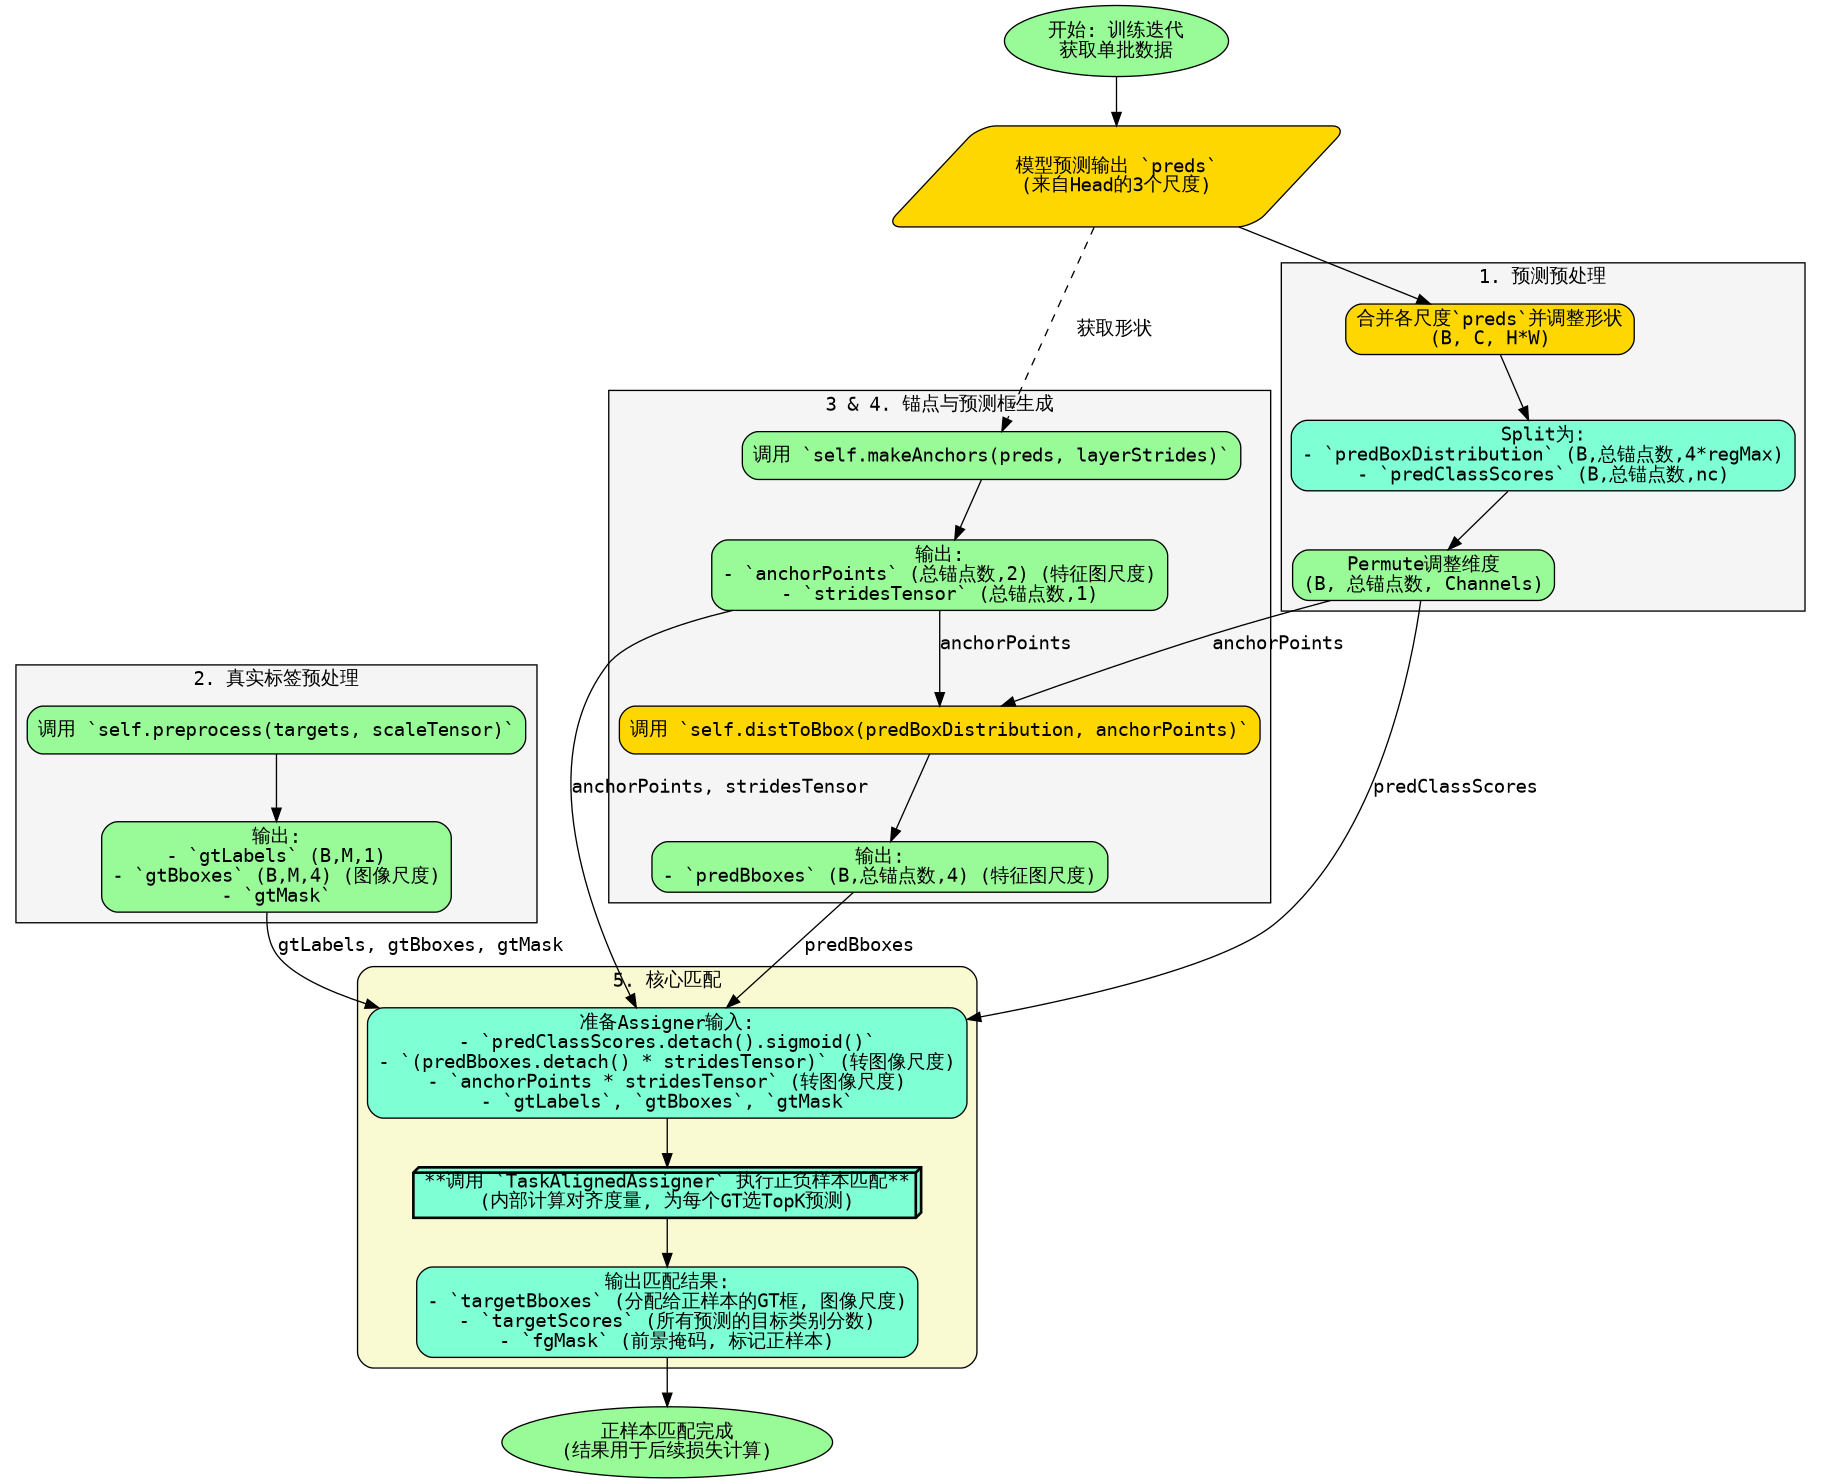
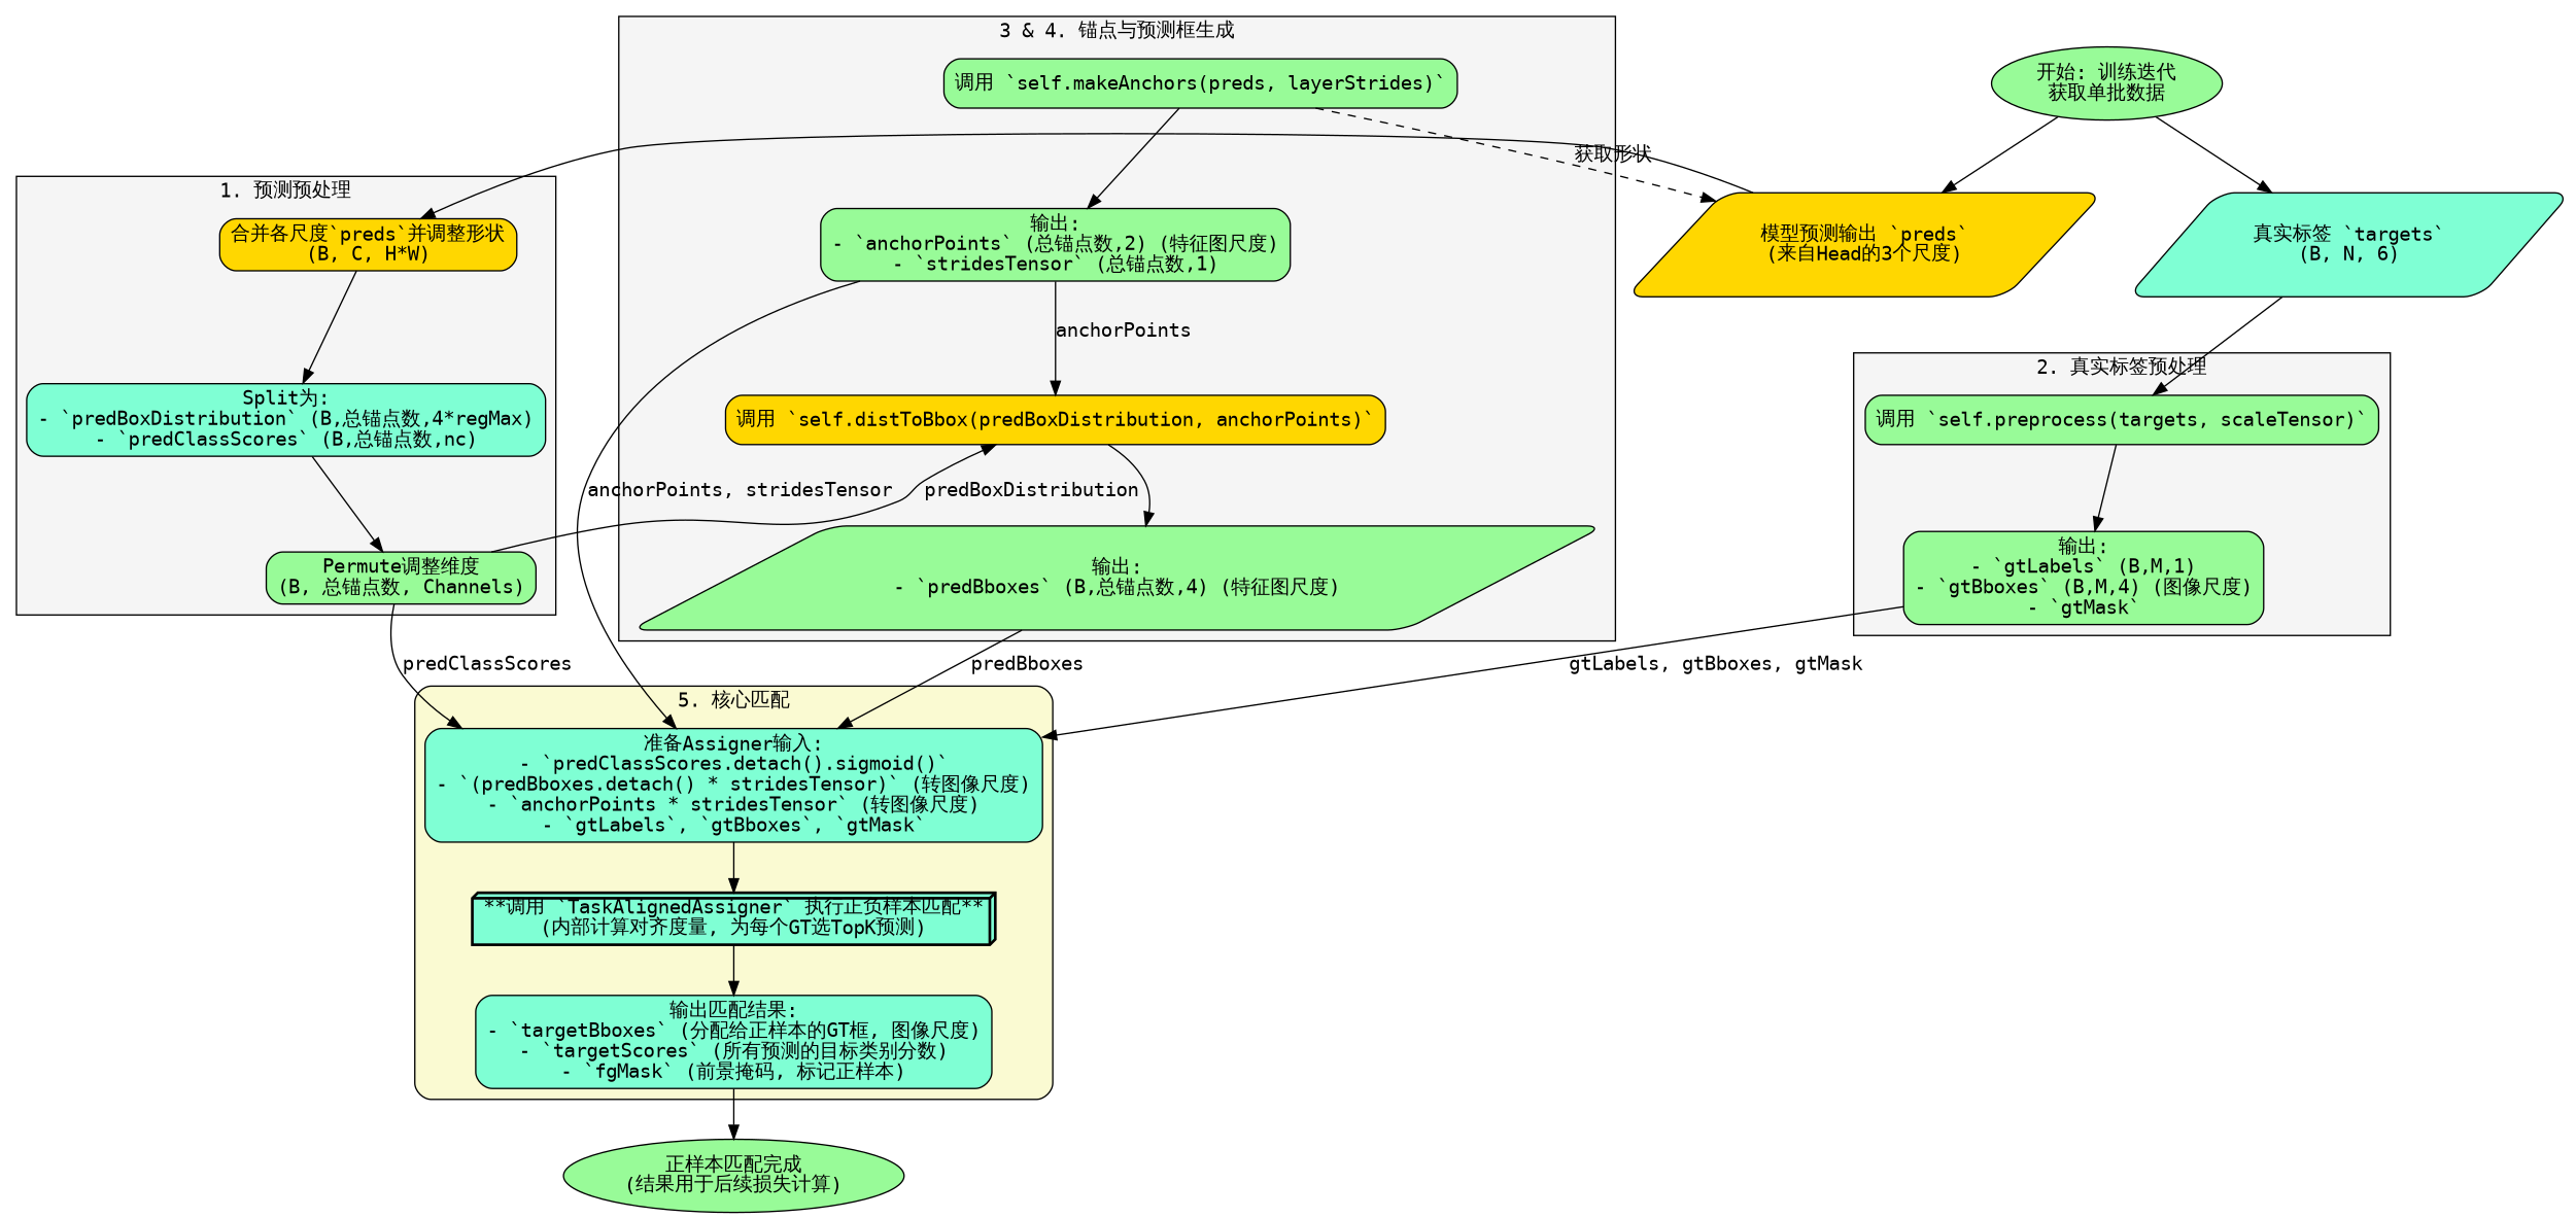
  digraph {
    fontname="DejaVu Sans Mono"
    rankdir=TD
    node [fillcolor=palegreen fontname="DejaVu Sans Mono" shape=box style="rounded,filled"]
    edge [fontname="DejaVu Sans Mono"]
    n1 [fillcolor=gold label="合并各尺度`preds`并调整形状\n(B, C, H*W)"]
    n2 [fillcolor=aquamarine label="Split为:\n- `predBoxDistribution` (B,总锚点数,4*regMax)\n- `predClassScores` (B,总锚点数,nc)"]
    n3 [label="Permute调整维度\n(B, 总锚点数, Channels)"]
    n4 [label="调用 `self.preprocess(targets, scaleTensor)`"]
    n5 [label="输出:\n- `gtLabels` (B,M,1)\n- `gtBboxes` (B,M,4) (图像尺度)\n- `gtMask`"]
    n6 [label="调用 `self.makeAnchors(preds, layerStrides)`"]
    n7 [label="输出:\n- `anchorPoints` (总锚点数,2) (特征图尺度)\n- `stridesTensor` (总锚点数,1)"]
    n8 [fillcolor=gold label="调用 `self.distToBbox(predBoxDistribution, anchorPoints)`"]
-   n9 [label="输出:\n- `predBboxes` (B,总锚点数,4) (特征图尺度)"]
+   n9 [label="输出:\n- `predBboxes` (B,总锚点数,4) (特征图尺度)" shape=parallelogram]
    n10 [fillcolor=aquamarine label="准备Assigner输入:\n- `predClassScores.detach().sigmoid()`\n- `(predBboxes.detach() * stridesTensor)` (转图像尺度)\n- `anchorPoints * stridesTensor` (转图像尺度)\n- `gtLabels`, `gtBboxes`, `gtMask`"]
    n11 [fillcolor=aquamarine label="**调用 `TaskAlignedAssigner` 执行正负样本匹配**\n(内部计算对齐度量, 为每个GT选TopK预测)" shape=box3d style="filled,bold"]
    n12 [fillcolor=aquamarine label="输出匹配结果:\n- `targetBboxes` (分配给正样本的GT框, 图像尺度)\n- `targetScores` (所有预测的目标类别分数)\n- `fgMask` (前景掩码, 标记正样本)"]
    n13 [label="正样本匹配完成\n(结果用于后续损失计算)" shape=ellipse]
    n14 [label="开始: 训练迭代\n获取单批数据" shape=ellipse]
    n15 [fillcolor=gold label="模型预测输出 `preds`\n(来自Head的3个尺度)" shape=parallelogram]
+   n16 [fillcolor=aquamarine label="真实标签 `targets`\n(B, N, 6)" shape=parallelogram]
    subgraph cluster_1 {
      fillcolor=whitesmoke
      label="1. 预测预处理"
      style=filled
      n1
      n2
      n3
    }
    subgraph cluster_2 {
      fillcolor=whitesmoke
      label="2. 真实标签预处理"
      style=filled
      n4
      n5
    }
    subgraph cluster_3 {
      fillcolor=whitesmoke
      label="3 & 4. 锚点与预测框生成"
      style=filled
      n6
      n7
      n8
      n9
    }
    subgraph cluster_4 {
      fillcolor=lightgoldenrodyellow
      label="5. 核心匹配"
      style="filled,rounded"
      n10
      n11
      n12
    }
    n1 -> n2
    n2 -> n3
-   n3 -> n8 [label=anchorPoints]
+   n3 -> n8 [label=predBoxDistribution]
    n3 -> n10 [label=predClassScores]
    n4 -> n5
    n5 -> n10 [label="gtLabels, gtBboxes, gtMask"]
    n6 -> n7
    n7 -> n8 [label=anchorPoints]
    n7 -> n10 [label="anchorPoints, stridesTensor"]
    n8 -> n9
    n9 -> n10 [label=predBboxes]
    n10 -> n11
    n11 -> n12
    n12 -> n13
    n14 -> n15
+   n14 -> n16
    n15 -> n1
-   n15 -> n6 [label="获取形状" style=dashed]
+   n6 -> n15 [label="获取形状" style=dashed]
+   n16 -> n4
  }
